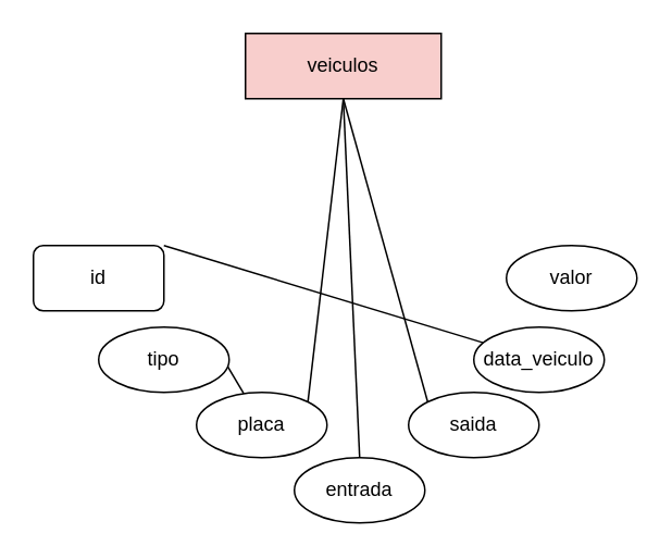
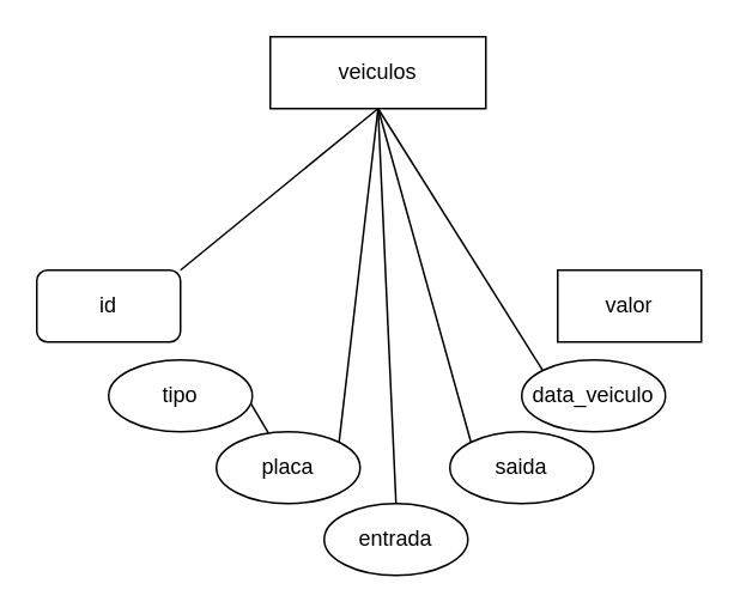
  <mxCell id="0" />
  <mxCell id="1" parent="0" />
- <mxCell id="2" value="veiculos" style="rounded=0;whiteSpace=wrap;html=1;fillColor=#f8cecc;" vertex="1" parent="1"><mxGeometry x="150" y="20" width="120" height="40" as="geometry" /></mxCell>
- <mxCell id="3" style="rounded=0;orthogonalLoop=1;jettySize=auto;html=1;exitX=1;exitY=0;exitDx=0;exitDy=0;endArrow=none;endFill=0;" edge="1" parent="1" source="4" target="15"><mxGeometry relative="1" as="geometry" /></mxCell>
+ <mxCell id="2" value="veiculos" style="rounded=0;whiteSpace=wrap;html=1;" vertex="1" parent="1"><mxGeometry x="150" y="20" width="120" height="40" as="geometry" /></mxCell>
+ <mxCell id="3" style="rounded=0;orthogonalLoop=1;jettySize=auto;html=1;exitX=1;exitY=0;exitDx=0;exitDy=0;entryX=0.5;entryY=1;entryDx=0;entryDy=0;endArrow=none;endFill=0;" edge="1" parent="1" source="4" target="2"><mxGeometry relative="1" as="geometry" /></mxCell>
  <mxCell id="4" value="id" style="whiteSpace=wrap;html=1;rounded=1;" vertex="1" parent="1"><mxGeometry x="20" y="150" width="80" height="40" as="geometry" /></mxCell>
  <mxCell id="5" style="edgeStyle=none;rounded=0;orthogonalLoop=1;jettySize=auto;html=1;exitX=1;exitY=0;exitDx=0;exitDy=0;endArrow=none;endFill=0;" edge="1" parent="1" source="6"><mxGeometry relative="1" as="geometry"><mxPoint x="210" y="60" as="targetPoint" /></mxGeometry></mxCell>
  <mxCell id="6" value="placa" style="ellipse;whiteSpace=wrap;html=1;" vertex="1" parent="1"><mxGeometry x="120" y="240" width="80" height="40" as="geometry" /></mxCell>
  <mxCell id="7" style="edgeStyle=none;rounded=0;orthogonalLoop=1;jettySize=auto;html=1;exitX=1;exitY=0;exitDx=0;exitDy=0;endArrow=none;endFill=0;" edge="1" parent="1" source="8" target="6"><mxGeometry relative="1" as="geometry" /></mxCell>
  <mxCell id="8" value="tipo" style="ellipse;whiteSpace=wrap;html=1;" vertex="1" parent="1"><mxGeometry x="60" y="200" width="80" height="40" as="geometry" /></mxCell>
- <mxCell id="9" value="valor" style="ellipse;whiteSpace=wrap;html=1;" vertex="1" parent="1"><mxGeometry x="310" y="150" width="80" height="40" as="geometry" /></mxCell>
+ <mxCell id="9" value="valor" style="whiteSpace=wrap;html=1;rounded=0;" vertex="1" parent="1"><mxGeometry x="310" y="150" width="80" height="40" as="geometry" /></mxCell>
  <mxCell id="10" style="edgeStyle=none;rounded=0;orthogonalLoop=1;jettySize=auto;html=1;exitX=0.5;exitY=0;exitDx=0;exitDy=0;endArrow=none;endFill=0;" edge="1" parent="1" source="11"><mxGeometry relative="1" as="geometry"><mxPoint x="210" y="60" as="targetPoint" /></mxGeometry></mxCell>
  <mxCell id="11" value="entrada" style="ellipse;whiteSpace=wrap;html=1;" vertex="1" parent="1"><mxGeometry x="180" y="280" width="80" height="40" as="geometry" /></mxCell>
  <mxCell id="12" style="edgeStyle=none;rounded=0;orthogonalLoop=1;jettySize=auto;html=1;exitX=0;exitY=0;exitDx=0;exitDy=0;endArrow=none;endFill=0;" edge="1" parent="1" source="13"><mxGeometry relative="1" as="geometry"><mxPoint x="210" y="60" as="targetPoint" /></mxGeometry></mxCell>
  <mxCell id="13" value="saida" style="ellipse;whiteSpace=wrap;html=1;" vertex="1" parent="1"><mxGeometry x="250" y="240" width="80" height="40" as="geometry" /></mxCell>
+ <mxCell id="14" style="edgeStyle=none;rounded=0;orthogonalLoop=1;jettySize=auto;html=1;exitX=0;exitY=0;exitDx=0;exitDy=0;entryX=0.5;entryY=1;entryDx=0;entryDy=0;endArrow=none;endFill=0;" edge="1" parent="1" source="15" target="2"><mxGeometry relative="1" as="geometry" /></mxCell>
  <mxCell id="15" value="data_veiculo" style="ellipse;whiteSpace=wrap;html=1;" vertex="1" parent="1"><mxGeometry x="290" y="200" width="80" height="40" as="geometry" /></mxCell>
